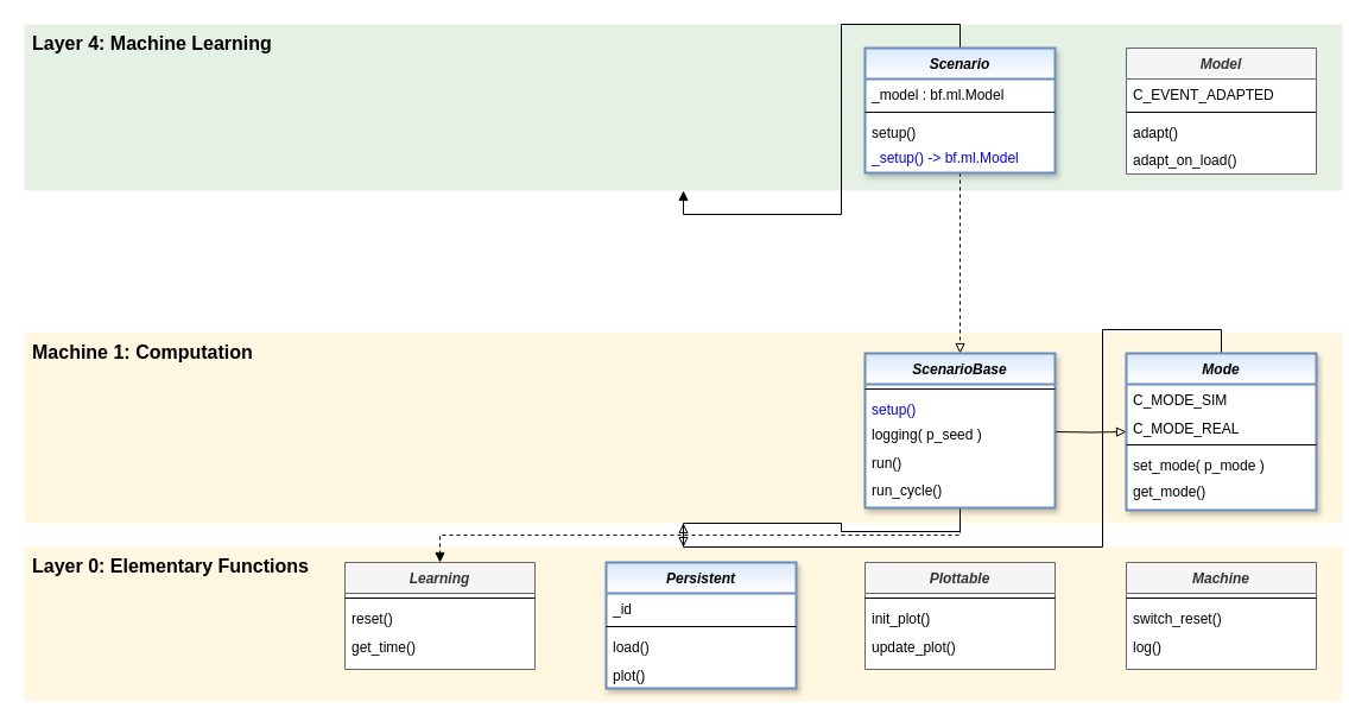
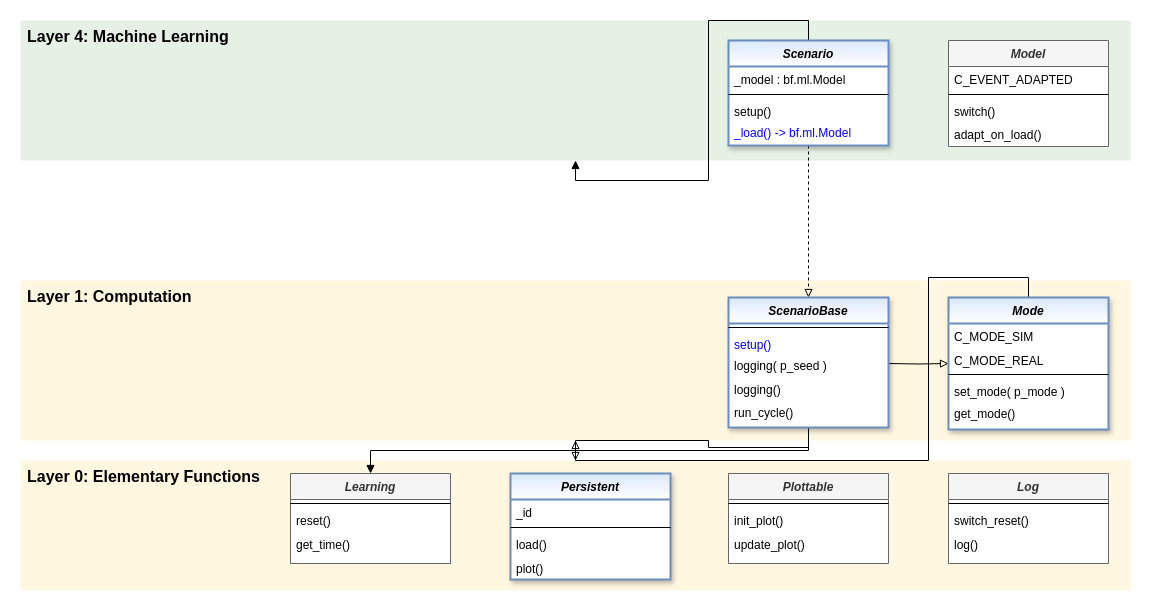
  <mxCell id="0" />
  <mxCell id="1" parent="0" />
  <mxCell id="2" value="Layer 4: Machine Learning" style="rounded=0;whiteSpace=wrap;html=1;shadow=0;glass=0;fontSize=16;align=left;labelPosition=center;verticalLabelPosition=middle;verticalAlign=top;spacingLeft=5;spacingRight=5;fontStyle=1;fillColor=#d5e8d4;strokeColor=none;strokeWidth=2;gradientColor=none;opacity=60;" parent="1" vertex="1"><mxGeometry x="20" y="20" width="1110" height="140" as="geometry" /></mxCell>
  <mxCell id="3" value="Layer 0: Elementary Functions" style="rounded=0;whiteSpace=wrap;html=1;shadow=0;glass=0;fontSize=16;align=left;labelPosition=center;verticalLabelPosition=middle;verticalAlign=top;spacingLeft=5;fontStyle=1;strokeColor=none;fillColor=#fff2cc;strokeWidth=1;fontFamily=Helvetica;gradientColor=none;opacity=60;" parent="1" vertex="1"><mxGeometry x="20" y="460" width="1110" height="130" as="geometry" /></mxCell>
- <mxCell id="4" value="Machine 1: Computation" style="rounded=0;whiteSpace=wrap;html=1;shadow=0;glass=0;fontSize=16;align=left;labelPosition=center;verticalLabelPosition=middle;verticalAlign=top;spacingLeft=5;fontStyle=1;fillColor=#fff2cc;strokeColor=none;strokeWidth=1;gradientColor=none;opacity=60;" parent="1" vertex="1"><mxGeometry x="20" y="280" width="1110" height="160" as="geometry" /></mxCell>
+ <mxCell id="4" value="Layer 1: Computation" style="rounded=0;whiteSpace=wrap;html=1;shadow=0;glass=0;fontSize=16;align=left;labelPosition=center;verticalLabelPosition=middle;verticalAlign=top;spacingLeft=5;fontStyle=1;fillColor=#fff2cc;strokeColor=none;strokeWidth=1;gradientColor=none;opacity=60;" parent="1" vertex="1"><mxGeometry x="20" y="280" width="1110" height="160" as="geometry" /></mxCell>
  <mxCell id="5" style="edgeStyle=orthogonalEdgeStyle;rounded=0;orthogonalLoop=1;jettySize=auto;html=1;endArrow=block;endFill=0;dashed=1;" parent="1" source="7" target="15" edge="1"><mxGeometry relative="1" as="geometry"><Array as="points"><mxPoint x="808" y="120" /><mxPoint x="808" y="120" /></Array></mxGeometry></mxCell>
  <mxCell id="6" style="edgeStyle=orthogonalEdgeStyle;rounded=0;orthogonalLoop=1;jettySize=auto;html=1;endArrow=block;endFill=1;" parent="1" source="7" target="2" edge="1"><mxGeometry relative="1" as="geometry" /></mxCell>
  <mxCell id="7" value="Scenario" style="swimlane;fontStyle=3;align=center;verticalAlign=top;childLayout=stackLayout;horizontal=1;startSize=26;horizontalStack=0;resizeParent=1;resizeLast=0;collapsible=1;marginBottom=0;rounded=0;shadow=1;strokeWidth=2;fillColor=#dae8fc;strokeColor=#6c8ebf;gradientColor=#ffffff;swimlaneFillColor=#ffffff;" parent="1" vertex="1"><mxGeometry x="728" y="40" width="160" height="105" as="geometry"><mxRectangle x="230" y="140" width="160" height="26" as="alternateBounds" /></mxGeometry></mxCell>
  <mxCell id="8" value="_model : bf.ml.Model" style="text;align=left;verticalAlign=top;spacingLeft=4;spacingRight=4;overflow=hidden;rotatable=0;points=[[0,0.5],[1,0.5]];portConstraint=eastwest;" parent="7" vertex="1"><mxGeometry y="26" width="160" height="24" as="geometry" /></mxCell>
  <mxCell id="9" value="" style="line;html=1;strokeWidth=1;align=left;verticalAlign=middle;spacingTop=-1;spacingLeft=3;spacingRight=3;rotatable=0;labelPosition=right;points=[];portConstraint=eastwest;" parent="7" vertex="1"><mxGeometry y="50" width="160" height="8" as="geometry" /></mxCell>
  <mxCell id="10" value="setup()" style="text;align=left;verticalAlign=top;spacingLeft=4;spacingRight=4;overflow=hidden;rotatable=0;points=[[0,0.5],[1,0.5]];portConstraint=eastwest;" parent="7" vertex="1"><mxGeometry y="58" width="160" height="21" as="geometry" /></mxCell>
- <mxCell id="11" value="_setup() -&gt; bf.ml.Model" style="text;align=left;verticalAlign=top;spacingLeft=4;spacingRight=4;overflow=hidden;rotatable=0;points=[[0,0.5],[1,0.5]];portConstraint=eastwest;fontColor=#0000FF;" parent="7" vertex="1"><mxGeometry y="79" width="160" height="24" as="geometry" /></mxCell>
+ <mxCell id="11" value="_load() -&gt; bf.ml.Model" style="text;align=left;verticalAlign=top;spacingLeft=4;spacingRight=4;overflow=hidden;rotatable=0;points=[[0,0.5],[1,0.5]];portConstraint=eastwest;fontColor=#0000FF;" parent="7" vertex="1"><mxGeometry y="79" width="160" height="24" as="geometry" /></mxCell>
  <mxCell id="12" style="edgeStyle=orthogonalEdgeStyle;rounded=0;orthogonalLoop=1;jettySize=auto;html=1;endArrow=block;endFill=0;" parent="1" source="15" target="3" edge="1"><mxGeometry relative="1" as="geometry" /></mxCell>
  <mxCell id="13" style="edgeStyle=orthogonalEdgeStyle;rounded=0;orthogonalLoop=1;jettySize=auto;html=1;endArrow=block;endFill=0;" parent="1" target="22" edge="1"><mxGeometry relative="1" as="geometry"><mxPoint x="888" y="363" as="sourcePoint" /></mxGeometry></mxCell>
- <mxCell id="14" style="edgeStyle=orthogonalEdgeStyle;rounded=0;orthogonalLoop=1;jettySize=auto;html=1;fontColor=#0000FF;endArrow=block;endFill=1;dashed=1;" parent="1" source="15" target="41" edge="1"><mxGeometry relative="1" as="geometry"><Array as="points"><mxPoint x="808" y="450" /><mxPoint x="370" y="450" /></Array></mxGeometry></mxCell>
+ <mxCell id="14" style="edgeStyle=orthogonalEdgeStyle;rounded=0;orthogonalLoop=1;jettySize=auto;html=1;fontColor=#0000FF;endArrow=block;endFill=1;" parent="1" source="15" target="41" edge="1"><mxGeometry relative="1" as="geometry"><Array as="points"><mxPoint x="808" y="450" /><mxPoint x="370" y="450" /></Array></mxGeometry></mxCell>
  <mxCell id="15" value="ScenarioBase" style="swimlane;fontStyle=3;align=center;verticalAlign=top;childLayout=stackLayout;horizontal=1;startSize=26;horizontalStack=0;resizeParent=1;resizeLast=0;collapsible=1;marginBottom=0;rounded=0;shadow=1;strokeWidth=2;fillColor=#dae8fc;strokeColor=#6c8ebf;gradientColor=#ffffff;swimlaneFillColor=#ffffff;" parent="1" vertex="1"><mxGeometry x="728" y="297" width="160" height="130" as="geometry"><mxRectangle x="230" y="140" width="160" height="26" as="alternateBounds" /></mxGeometry></mxCell>
  <mxCell id="16" value="" style="line;html=1;strokeWidth=1;align=left;verticalAlign=middle;spacingTop=-1;spacingLeft=3;spacingRight=3;rotatable=0;labelPosition=right;points=[];portConstraint=eastwest;" parent="15" vertex="1"><mxGeometry y="26" width="160" height="8" as="geometry" /></mxCell>
  <mxCell id="17" value="setup()" style="text;align=left;verticalAlign=top;spacingLeft=4;spacingRight=4;overflow=hidden;rotatable=0;points=[[0,0.5],[1,0.5]];portConstraint=eastwest;fontColor=#0000FF;" parent="15" vertex="1"><mxGeometry y="34" width="160" height="21" as="geometry" /></mxCell>
  <mxCell id="18" value="logging( p_seed )" style="text;align=left;verticalAlign=top;spacingLeft=4;spacingRight=4;overflow=hidden;rotatable=0;points=[[0,0.5],[1,0.5]];portConstraint=eastwest;" parent="15" vertex="1"><mxGeometry y="55" width="160" height="24" as="geometry" /></mxCell>
- <mxCell id="19" value="run()" style="text;align=left;verticalAlign=top;spacingLeft=4;spacingRight=4;overflow=hidden;rotatable=0;points=[[0,0.5],[1,0.5]];portConstraint=eastwest;" parent="15" vertex="1"><mxGeometry y="79" width="160" height="23" as="geometry" /></mxCell>
+ <mxCell id="19" value="logging()" style="text;align=left;verticalAlign=top;spacingLeft=4;spacingRight=4;overflow=hidden;rotatable=0;points=[[0,0.5],[1,0.5]];portConstraint=eastwest;" parent="15" vertex="1"><mxGeometry y="79" width="160" height="23" as="geometry" /></mxCell>
  <mxCell id="20" value="run_cycle()" style="text;align=left;verticalAlign=top;spacingLeft=4;spacingRight=4;overflow=hidden;rotatable=0;points=[[0,0.5],[1,0.5]];portConstraint=eastwest;" parent="15" vertex="1"><mxGeometry y="102" width="160" height="24" as="geometry" /></mxCell>
  <mxCell id="21" style="edgeStyle=orthogonalEdgeStyle;rounded=0;orthogonalLoop=1;jettySize=auto;html=1;endArrow=block;endFill=0;" parent="1" source="22" target="4" edge="1"><mxGeometry relative="1" as="geometry" /></mxCell>
  <mxCell id="22" value="Mode" style="swimlane;fontStyle=3;align=center;verticalAlign=top;childLayout=stackLayout;horizontal=1;startSize=26;horizontalStack=0;resizeParent=1;resizeLast=0;collapsible=1;marginBottom=0;rounded=0;shadow=1;strokeWidth=2;fillColor=#dae8fc;strokeColor=#6c8ebf;swimlaneFillColor=#ffffff;gradientColor=#FFFFFF;" parent="1" vertex="1"><mxGeometry x="948" y="297" width="160" height="132" as="geometry"><mxRectangle x="230" y="140" width="160" height="26" as="alternateBounds" /></mxGeometry></mxCell>
  <mxCell id="23" value="C_MODE_SIM" style="text;align=left;verticalAlign=top;spacingLeft=4;spacingRight=4;overflow=hidden;rotatable=0;points=[[0,0.5],[1,0.5]];portConstraint=eastwest;" parent="22" vertex="1"><mxGeometry y="26" width="160" height="24" as="geometry" /></mxCell>
  <mxCell id="24" value="C_MODE_REAL" style="text;align=left;verticalAlign=top;spacingLeft=4;spacingRight=4;overflow=hidden;rotatable=0;points=[[0,0.5],[1,0.5]];portConstraint=eastwest;" parent="22" vertex="1"><mxGeometry y="50" width="160" height="23" as="geometry" /></mxCell>
  <mxCell id="25" value="" style="line;html=1;strokeWidth=1;align=left;verticalAlign=middle;spacingTop=-1;spacingLeft=3;spacingRight=3;rotatable=0;labelPosition=right;points=[];portConstraint=eastwest;" parent="22" vertex="1"><mxGeometry y="73" width="160" height="8" as="geometry" /></mxCell>
  <mxCell id="26" value="set_mode( p_mode )" style="text;align=left;verticalAlign=top;spacingLeft=4;spacingRight=4;overflow=hidden;rotatable=0;points=[[0,0.5],[1,0.5]];portConstraint=eastwest;" parent="22" vertex="1"><mxGeometry y="81" width="160" height="22" as="geometry" /></mxCell>
  <mxCell id="27" value="get_mode()" style="text;align=left;verticalAlign=top;spacingLeft=4;spacingRight=4;overflow=hidden;rotatable=0;points=[[0,0.5],[1,0.5]];portConstraint=eastwest;" parent="22" vertex="1"><mxGeometry y="103" width="160" height="26" as="geometry" /></mxCell>
  <mxCell id="28" value="Persistent" style="swimlane;fontStyle=3;align=center;verticalAlign=top;childLayout=stackLayout;horizontal=1;startSize=26;horizontalStack=0;resizeParent=1;resizeLast=0;collapsible=1;marginBottom=0;rounded=0;shadow=1;strokeWidth=2;fillColor=#dae8fc;strokeColor=#6c8ebf;gradientColor=#ffffff;swimlaneFillColor=#ffffff;" parent="1" vertex="1"><mxGeometry x="510" y="473" width="160" height="106" as="geometry"><mxRectangle x="230" y="140" width="160" height="26" as="alternateBounds" /></mxGeometry></mxCell>
  <mxCell id="29" value="_id" style="text;align=left;verticalAlign=top;spacingLeft=4;spacingRight=4;overflow=hidden;rotatable=0;points=[[0,0.5],[1,0.5]];portConstraint=eastwest;" vertex="1" parent="28"><mxGeometry y="26" width="160" height="24" as="geometry" /></mxCell>
  <mxCell id="30" value="" style="line;html=1;strokeWidth=1;align=left;verticalAlign=middle;spacingTop=-1;spacingLeft=3;spacingRight=3;rotatable=0;labelPosition=right;points=[];portConstraint=eastwest;" parent="28" vertex="1"><mxGeometry y="50" width="160" height="8" as="geometry" /></mxCell>
  <mxCell id="31" value="load()" style="text;align=left;verticalAlign=top;spacingLeft=4;spacingRight=4;overflow=hidden;rotatable=0;points=[[0,0.5],[1,0.5]];portConstraint=eastwest;" parent="28" vertex="1"><mxGeometry y="58" width="160" height="24" as="geometry" /></mxCell>
  <mxCell id="32" value="plot()" style="text;align=left;verticalAlign=top;spacingLeft=4;spacingRight=4;overflow=hidden;rotatable=0;points=[[0,0.5],[1,0.5]];portConstraint=eastwest;" parent="28" vertex="1"><mxGeometry y="82" width="160" height="24" as="geometry" /></mxCell>
- <mxCell id="33" value="Machine" style="swimlane;fontStyle=3;align=center;verticalAlign=top;childLayout=stackLayout;horizontal=1;startSize=26;horizontalStack=0;resizeParent=1;resizeLast=0;collapsible=1;marginBottom=0;rounded=0;shadow=0;strokeWidth=1;fillColor=#f5f5f5;strokeColor=#666666;swimlaneFillColor=#ffffff;fontColor=#333333;" parent="1" vertex="1"><mxGeometry x="948" y="473" width="160" height="90" as="geometry"><mxRectangle x="230" y="140" width="160" height="26" as="alternateBounds" /></mxGeometry></mxCell>
+ <mxCell id="33" value="Log" style="swimlane;fontStyle=3;align=center;verticalAlign=top;childLayout=stackLayout;horizontal=1;startSize=26;horizontalStack=0;resizeParent=1;resizeLast=0;collapsible=1;marginBottom=0;rounded=0;shadow=0;strokeWidth=1;fillColor=#f5f5f5;strokeColor=#666666;swimlaneFillColor=#ffffff;fontColor=#333333;" parent="1" vertex="1"><mxGeometry x="948" y="473" width="160" height="90" as="geometry"><mxRectangle x="230" y="140" width="160" height="26" as="alternateBounds" /></mxGeometry></mxCell>
  <mxCell id="34" value="" style="line;html=1;strokeWidth=1;align=left;verticalAlign=middle;spacingTop=-1;spacingLeft=3;spacingRight=3;rotatable=0;labelPosition=right;points=[];portConstraint=eastwest;" parent="33" vertex="1"><mxGeometry y="26" width="160" height="8" as="geometry" /></mxCell>
  <mxCell id="35" value="switch_reset()" style="text;align=left;verticalAlign=top;spacingLeft=4;spacingRight=4;overflow=hidden;rotatable=0;points=[[0,0.5],[1,0.5]];portConstraint=eastwest;" parent="33" vertex="1"><mxGeometry y="34" width="160" height="24" as="geometry" /></mxCell>
  <mxCell id="36" value="log()" style="text;align=left;verticalAlign=top;spacingLeft=4;spacingRight=4;overflow=hidden;rotatable=0;points=[[0,0.5],[1,0.5]];portConstraint=eastwest;" parent="33" vertex="1"><mxGeometry y="58" width="160" height="24" as="geometry" /></mxCell>
  <mxCell id="37" value="Plottable" style="swimlane;fontStyle=3;align=center;verticalAlign=top;childLayout=stackLayout;horizontal=1;startSize=26;horizontalStack=0;resizeParent=1;resizeLast=0;collapsible=1;marginBottom=0;rounded=0;shadow=0;strokeWidth=1;fillColor=#f5f5f5;strokeColor=#666666;swimlaneFillColor=#ffffff;fontColor=#333333;" parent="1" vertex="1"><mxGeometry x="728" y="473" width="160" height="90" as="geometry"><mxRectangle x="230" y="140" width="160" height="26" as="alternateBounds" /></mxGeometry></mxCell>
  <mxCell id="38" value="" style="line;html=1;strokeWidth=1;align=left;verticalAlign=middle;spacingTop=-1;spacingLeft=3;spacingRight=3;rotatable=0;labelPosition=right;points=[];portConstraint=eastwest;" parent="37" vertex="1"><mxGeometry y="26" width="160" height="8" as="geometry" /></mxCell>
  <mxCell id="39" value="init_plot()" style="text;align=left;verticalAlign=top;spacingLeft=4;spacingRight=4;overflow=hidden;rotatable=0;points=[[0,0.5],[1,0.5]];portConstraint=eastwest;" parent="37" vertex="1"><mxGeometry y="34" width="160" height="24" as="geometry" /></mxCell>
  <mxCell id="40" value="update_plot()" style="text;align=left;verticalAlign=top;spacingLeft=4;spacingRight=4;overflow=hidden;rotatable=0;points=[[0,0.5],[1,0.5]];portConstraint=eastwest;" parent="37" vertex="1"><mxGeometry y="58" width="160" height="24" as="geometry" /></mxCell>
  <mxCell id="41" value="Learning" style="swimlane;fontStyle=3;align=center;verticalAlign=top;childLayout=stackLayout;horizontal=1;startSize=26;horizontalStack=0;resizeParent=1;resizeLast=0;collapsible=1;marginBottom=0;rounded=0;shadow=0;strokeWidth=1;fillColor=#f5f5f5;strokeColor=#666666;swimlaneFillColor=#ffffff;fontColor=#333333;" parent="1" vertex="1"><mxGeometry x="290" y="473" width="160" height="90" as="geometry"><mxRectangle x="230" y="140" width="160" height="26" as="alternateBounds" /></mxGeometry></mxCell>
  <mxCell id="42" value="" style="line;html=1;strokeWidth=1;align=left;verticalAlign=middle;spacingTop=-1;spacingLeft=3;spacingRight=3;rotatable=0;labelPosition=right;points=[];portConstraint=eastwest;" parent="41" vertex="1"><mxGeometry y="26" width="160" height="8" as="geometry" /></mxCell>
  <mxCell id="43" value="reset()" style="text;align=left;verticalAlign=top;spacingLeft=4;spacingRight=4;overflow=hidden;rotatable=0;points=[[0,0.5],[1,0.5]];portConstraint=eastwest;" parent="41" vertex="1"><mxGeometry y="34" width="160" height="24" as="geometry" /></mxCell>
  <mxCell id="44" value="get_time()" style="text;align=left;verticalAlign=top;spacingLeft=4;spacingRight=4;overflow=hidden;rotatable=0;points=[[0,0.5],[1,0.5]];portConstraint=eastwest;" parent="41" vertex="1"><mxGeometry y="58" width="160" height="24" as="geometry" /></mxCell>
  <mxCell id="45" value="Model" style="swimlane;fontStyle=3;align=center;verticalAlign=top;childLayout=stackLayout;horizontal=1;startSize=26;horizontalStack=0;resizeParent=1;resizeLast=0;collapsible=1;marginBottom=0;rounded=0;shadow=0;strokeWidth=1;fillColor=#f5f5f5;strokeColor=#666666;swimlaneFillColor=#ffffff;fontColor=#333333;gradientColor=none;" parent="1" vertex="1"><mxGeometry x="948" y="40" width="160" height="106" as="geometry"><mxRectangle x="230" y="140" width="160" height="26" as="alternateBounds" /></mxGeometry></mxCell>
  <mxCell id="46" value="C_EVENT_ADAPTED" style="text;align=left;verticalAlign=top;spacingLeft=4;spacingRight=4;overflow=hidden;rotatable=0;points=[[0,0.5],[1,0.5]];portConstraint=eastwest;" parent="45" vertex="1"><mxGeometry y="26" width="160" height="24" as="geometry" /></mxCell>
  <mxCell id="47" value="" style="line;html=1;strokeWidth=1;align=left;verticalAlign=middle;spacingTop=-1;spacingLeft=3;spacingRight=3;rotatable=0;labelPosition=right;points=[];portConstraint=eastwest;" parent="45" vertex="1"><mxGeometry y="50" width="160" height="8" as="geometry" /></mxCell>
- <mxCell id="48" value="adapt()" style="text;align=left;verticalAlign=top;spacingLeft=4;spacingRight=4;overflow=hidden;rotatable=0;points=[[0,0.5],[1,0.5]];portConstraint=eastwest;" parent="45" vertex="1"><mxGeometry y="58" width="160" height="23" as="geometry" /></mxCell>
+ <mxCell id="48" value="switch()" style="text;align=left;verticalAlign=top;spacingLeft=4;spacingRight=4;overflow=hidden;rotatable=0;points=[[0,0.5],[1,0.5]];portConstraint=eastwest;" parent="45" vertex="1"><mxGeometry y="58" width="160" height="23" as="geometry" /></mxCell>
  <mxCell id="49" value="adapt_on_load()" style="text;align=left;verticalAlign=top;spacingLeft=4;spacingRight=4;overflow=hidden;rotatable=0;points=[[0,0.5],[1,0.5]];portConstraint=eastwest;" parent="45" vertex="1"><mxGeometry y="81" width="160" height="24" as="geometry" /></mxCell>
